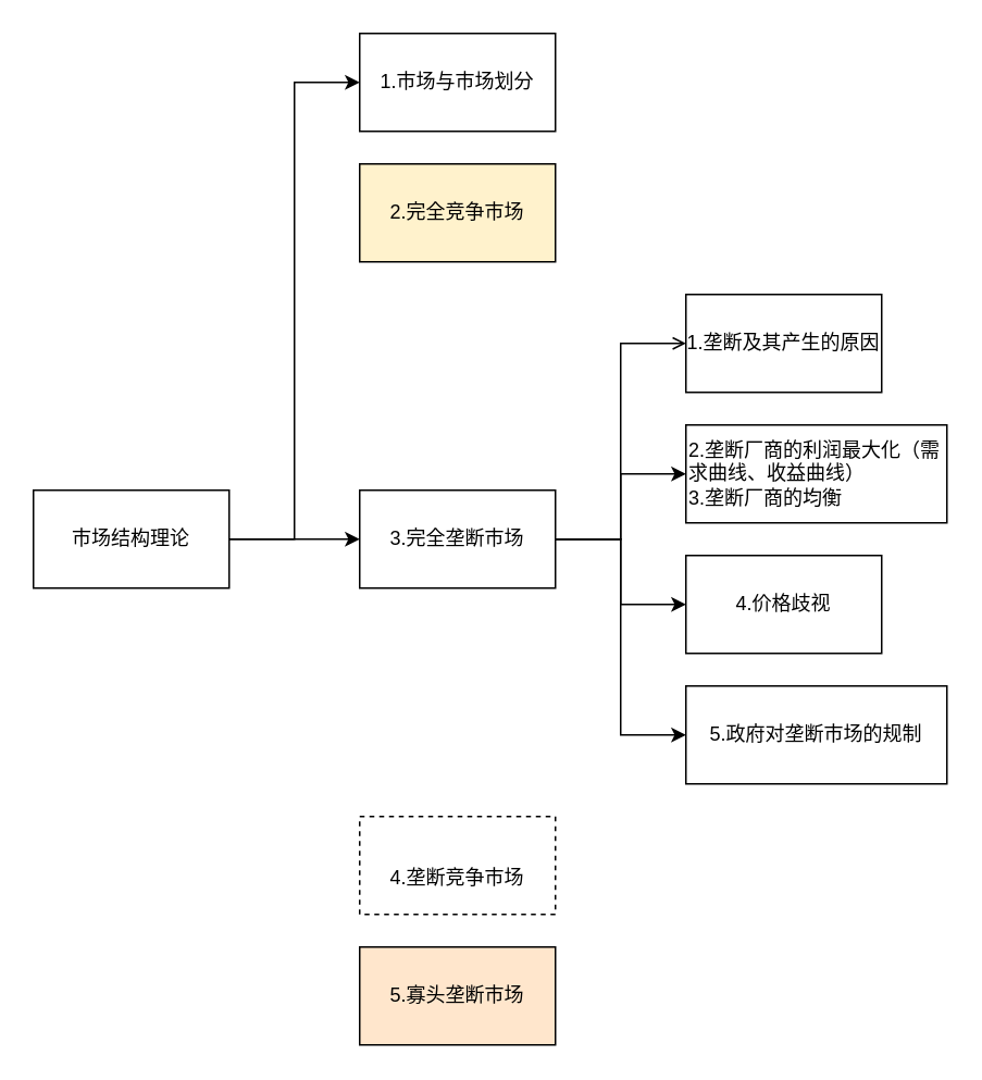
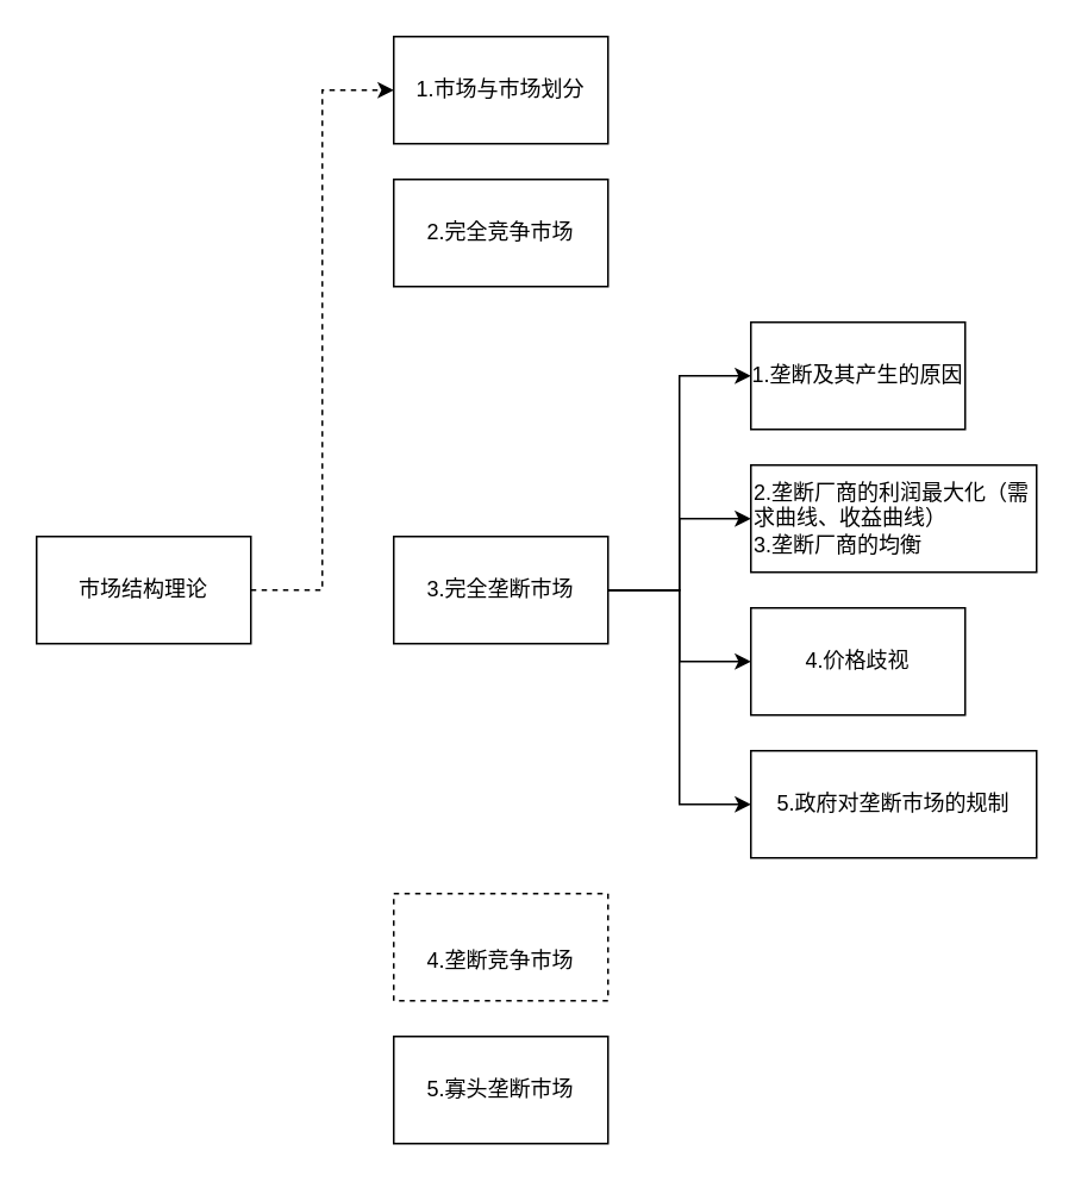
  <mxCell id="0" />
  <mxCell id="1" parent="0" />
- <mxCell id="2" value="" style="edgeStyle=orthogonalEdgeStyle;rounded=0;orthogonalLoop=1;jettySize=auto;html=1;entryX=0;entryY=0.5;entryDx=0;entryDy=0;" parent="1" source="4" target="5" edge="1"><mxGeometry relative="1" as="geometry" /></mxCell>
- <mxCell id="3" style="edgeStyle=orthogonalEdgeStyle;rounded=0;orthogonalLoop=1;jettySize=auto;html=1;entryX=0;entryY=0.5;entryDx=0;entryDy=0;" parent="1" source="4" target="11" edge="1"><mxGeometry relative="1" as="geometry" /></mxCell>
+ <mxCell id="2" value="" style="edgeStyle=orthogonalEdgeStyle;rounded=0;orthogonalLoop=1;jettySize=auto;html=1;entryX=0;entryY=0.5;entryDx=0;entryDy=0;dashed=1;" parent="1" source="4" target="5" edge="1"><mxGeometry relative="1" as="geometry" /></mxCell>
  <mxCell id="4" value="市场结构理论" style="rounded=0;whiteSpace=wrap;html=1;" parent="1" vertex="1"><mxGeometry x="20" y="300" width="120" height="60" as="geometry" /></mxCell>
  <mxCell id="5" value="1.市场与市场划分" style="rounded=0;whiteSpace=wrap;html=1;" parent="1" vertex="1"><mxGeometry x="220" y="20" width="120" height="60" as="geometry" /></mxCell>
- <mxCell id="6" value="5.寡头垄断市场" style="rounded=0;whiteSpace=wrap;html=1;fillColor=#ffe6cc;" parent="1" vertex="1"><mxGeometry x="220" y="580" width="120" height="60" as="geometry" /></mxCell>
- <mxCell id="7" style="edgeStyle=orthogonalEdgeStyle;rounded=0;orthogonalLoop=1;jettySize=auto;html=1;entryX=0;entryY=0.5;entryDx=0;entryDy=0;endArrow=open;" parent="1" source="11" target="14" edge="1"><mxGeometry relative="1" as="geometry" /></mxCell>
+ <mxCell id="6" value="5.寡头垄断市场" style="rounded=0;whiteSpace=wrap;html=1;" parent="1" vertex="1"><mxGeometry x="220" y="580" width="120" height="60" as="geometry" /></mxCell>
+ <mxCell id="7" style="edgeStyle=orthogonalEdgeStyle;rounded=0;orthogonalLoop=1;jettySize=auto;html=1;entryX=0;entryY=0.5;entryDx=0;entryDy=0;" parent="1" source="11" target="14" edge="1"><mxGeometry relative="1" as="geometry" /></mxCell>
  <mxCell id="8" style="edgeStyle=orthogonalEdgeStyle;rounded=0;orthogonalLoop=1;jettySize=auto;html=1;entryX=0;entryY=0.5;entryDx=0;entryDy=0;" parent="1" source="11" target="15" edge="1"><mxGeometry relative="1" as="geometry" /></mxCell>
  <mxCell id="9" style="edgeStyle=orthogonalEdgeStyle;rounded=0;orthogonalLoop=1;jettySize=auto;html=1;entryX=0;entryY=0.5;entryDx=0;entryDy=0;" parent="1" source="11" target="17" edge="1"><mxGeometry relative="1" as="geometry" /></mxCell>
  <mxCell id="10" style="edgeStyle=orthogonalEdgeStyle;rounded=0;orthogonalLoop=1;jettySize=auto;html=1;entryX=0;entryY=0.5;entryDx=0;entryDy=0;" parent="1" source="11" target="16" edge="1"><mxGeometry relative="1" as="geometry" /></mxCell>
  <mxCell id="11" value="3.完全垄断市场" style="rounded=0;whiteSpace=wrap;html=1;" parent="1" vertex="1"><mxGeometry x="220" y="300" width="120" height="60" as="geometry" /></mxCell>
  <mxCell id="12" value="&lt;br&gt;4.垄断竞争市场" style="rounded=0;whiteSpace=wrap;html=1;dashed=1;" parent="1" vertex="1"><mxGeometry x="220" y="500" width="120" height="60" as="geometry" /></mxCell>
- <mxCell id="13" value="2.完全竞争市场" style="rounded=0;whiteSpace=wrap;html=1;fillColor=#fff2cc;" parent="1" vertex="1"><mxGeometry x="220" y="100" width="120" height="60" as="geometry" /></mxCell>
+ <mxCell id="13" value="2.完全竞争市场" style="rounded=0;whiteSpace=wrap;html=1;" parent="1" vertex="1"><mxGeometry x="220" y="100" width="120" height="60" as="geometry" /></mxCell>
  <mxCell id="14" value="1.垄断及其产生的原因" style="rounded=0;whiteSpace=wrap;html=1;" parent="1" vertex="1"><mxGeometry x="420" y="180" width="120" height="60" as="geometry" /></mxCell>
  <mxCell id="15" value="4.价格歧视" style="rounded=0;whiteSpace=wrap;html=1;" parent="1" vertex="1"><mxGeometry x="420" y="340" width="120" height="60" as="geometry" /></mxCell>
  <mxCell id="16" value="2.垄断厂商的利润最大化（需求曲线、收益曲线）&amp;nbsp;&lt;br&gt;3.垄断厂商的均衡" style="rounded=0;whiteSpace=wrap;html=1;align=left;" parent="1" vertex="1"><mxGeometry x="420" y="260" width="160" height="60" as="geometry" /></mxCell>
  <mxCell id="17" value="5.政府对垄断市场的规制" style="rounded=0;whiteSpace=wrap;html=1;" parent="1" vertex="1"><mxGeometry x="420" y="420" width="160" height="60" as="geometry" /></mxCell>
